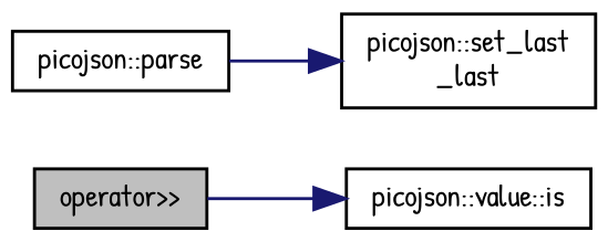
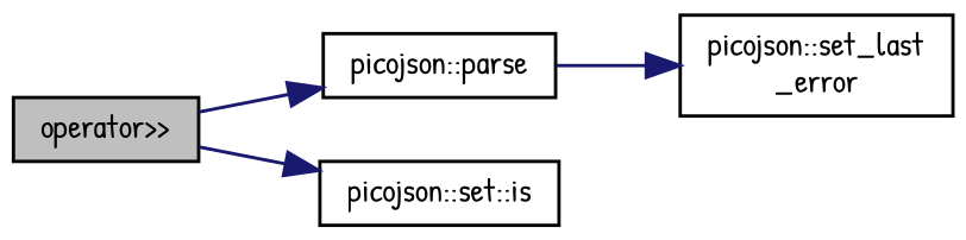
  digraph {
    fontname="Patrick Hand"
    rankdir=LR
    node [color=black fillcolor=white fontname="Patrick Hand" fontsize=10 shape=record style=filled]
    edge [color=midnightblue fontname="Patrick Hand" fontsize=10 labelfontname=Helvetica labelfontsize=10 style=solid]
    n1 [fillcolor=grey75 fontcolor=black height=0.2 label="operator\>\>" width=0.4]
    n2 [height=0.2 label="picojson::parse" width=0.4]
-   n3 [height=0.2 label="picojson::value::is" width=0.4]
-   n4 [height=0.2 label="picojson::set_last\l_last" width=0.4]
+   n3 [height=0.2 label="picojson::set::is" width=0.4]
+   n4 [height=0.2 label="picojson::set_last\l_error" width=0.4]
+   n1 -> n2
    n1 -> n3
    n2 -> n4
  }
